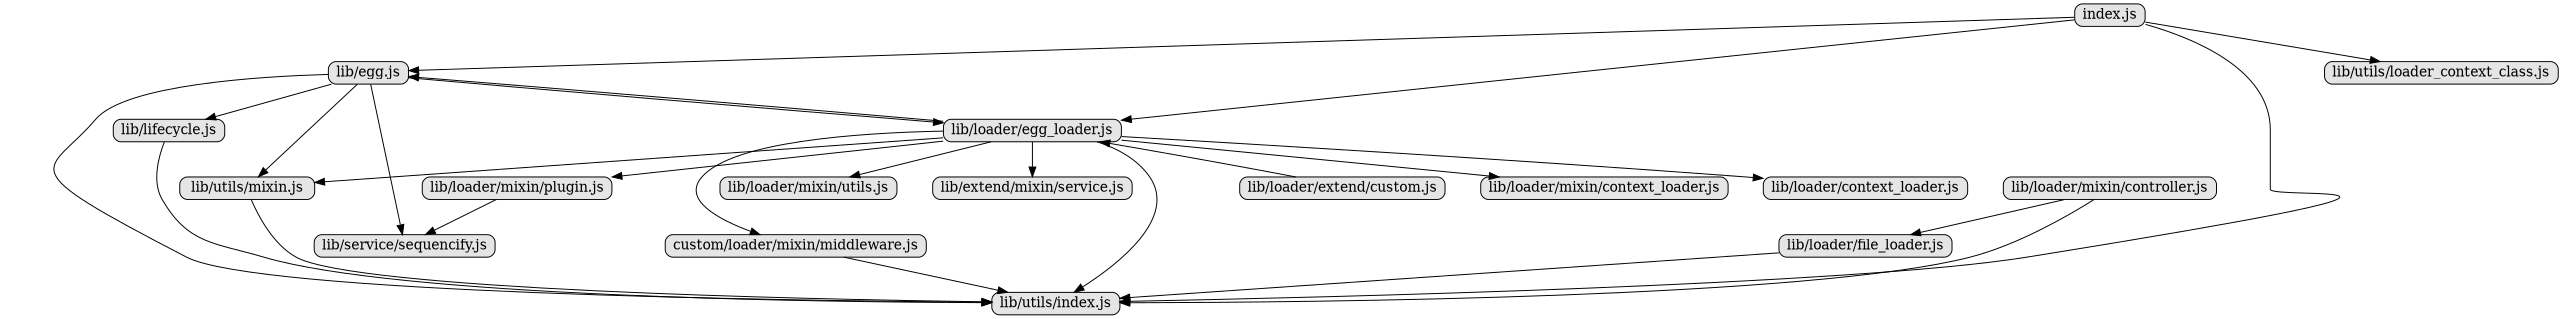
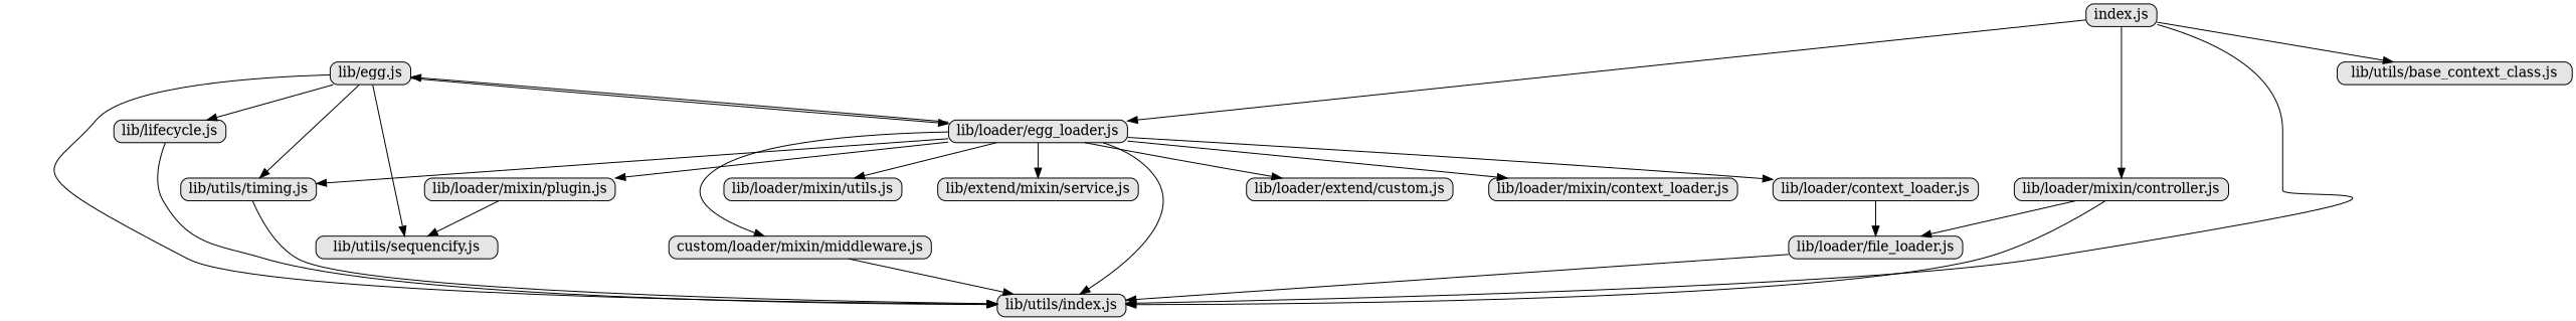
  digraph {
    compound=true
    fixedsize=true
    nodesep=0.5
    rankdir=TB
    node [concentrate=true fillcolor="#E5E5E5" shape=box style="rounded,filled"]
    "index.js" [height=0 width=0]
    "lib/egg.js" [height=0 width=0]
    "lib/loader/egg_loader.js" [height=0 width=0]
-   "lib/utils/base_context_class.js" [height=0 width=0 label="lib/utils/loader_context_class.js"]
+   "lib/utils/base_context_class.js" [height=0 width=0]
    "lib/utils/index.js" [height=0 width=0]
    "lib/lifecycle.js" [height=0 width=0]
-   "lib/utils/timing.js" [height=0 width=0 label="lib/utils/mixin.js"]
-   "lib/utils/sequencify.js" [height=0 width=0 label="lib/service/sequencify.js"]
+   "lib/utils/timing.js" [height=0 width=0]
+   "lib/utils/sequencify.js" [height=0 width=0]
    "lib/loader/context_loader.js" [height=0 width=0]
    n10 [height=0 label="lib/loader/extend/custom.js" width=0]
    n11 [height=0 label="lib/loader/mixin/context_loader.js" width=0]
    n12 [height=0 label="custom/loader/mixin/middleware.js" width=0]
    "lib/loader/mixin/plugin.js" [height=0 width=0]
    n14 [height=0 label="lib/loader/mixin/utils.js" width=0]
    n15 [height=0 label="lib/extend/mixin/service.js" width=0]
    "lib/loader/file_loader.js" [height=0 width=0]
    "lib/loader/mixin/controller.js" [height=0 width=0]
-   "index.js" -> "lib/egg.js"
+   "index.js" -> "lib/loader/mixin/controller.js"
    "index.js" -> "lib/loader/egg_loader.js"
    "index.js" -> "lib/utils/base_context_class.js"
    "index.js" -> "lib/utils/index.js"
    "lib/egg.js" -> "lib/loader/egg_loader.js"
    "lib/egg.js" -> "lib/utils/index.js"
    "lib/egg.js" -> "lib/lifecycle.js"
    "lib/egg.js" -> "lib/utils/timing.js"
    "lib/egg.js" -> "lib/utils/sequencify.js"
    "lib/loader/egg_loader.js" -> "lib/egg.js"
    "lib/loader/egg_loader.js" -> "lib/utils/index.js"
    "lib/loader/egg_loader.js" -> "lib/utils/timing.js"
    "lib/loader/egg_loader.js" -> "lib/loader/context_loader.js"
-   n10 -> "lib/loader/egg_loader.js"
+   "lib/loader/egg_loader.js" -> n10
    "lib/loader/egg_loader.js" -> n11
    "lib/loader/egg_loader.js" -> n12
    "lib/loader/egg_loader.js" -> "lib/loader/mixin/plugin.js"
    "lib/loader/egg_loader.js" -> n14
    "lib/loader/egg_loader.js" -> n15
    "lib/lifecycle.js" -> "lib/utils/index.js"
    "lib/utils/timing.js" -> "lib/utils/index.js"
+   "lib/loader/context_loader.js" -> "lib/loader/file_loader.js"
    n12 -> "lib/utils/index.js"
    "lib/loader/mixin/plugin.js" -> "lib/utils/sequencify.js"
    "lib/loader/file_loader.js" -> "lib/utils/index.js"
    "lib/loader/mixin/controller.js" -> "lib/utils/index.js"
    "lib/loader/mixin/controller.js" -> "lib/loader/file_loader.js"
  }
